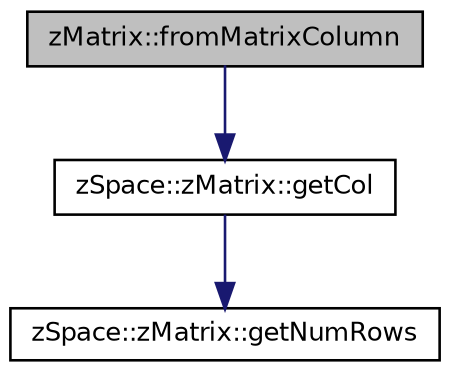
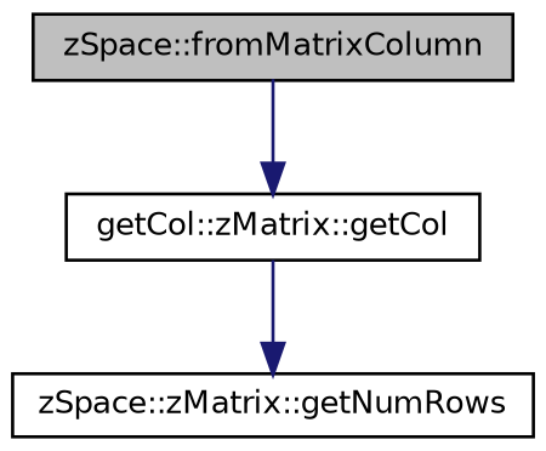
  digraph {
    fontname="DejaVu Sans"
    rankdir=TB
    node [color=black fillcolor=white fontname="DejaVu Sans" fontsize=10 shape=record style=filled]
    edge [color=midnightblue fontname="DejaVu Sans" fontsize=10 labelfontname=Helvetica labelfontsize=10 style=solid]
-   n1 [fillcolor=grey75 fontcolor=black height=0.2 label="zMatrix::fromMatrixColumn" width=0.4]
-   n2 [height=0.2 label="zSpace::zMatrix::getCol" width=0.4]
+   n1 [fillcolor=grey75 fontcolor=black height=0.2 label="zSpace::fromMatrixColumn" width=0.4]
+   n2 [height=0.2 label="getCol::zMatrix::getCol" width=0.4]
    n3 [height=0.2 label="zSpace::zMatrix::getNumRows" width=0.4]
    n1 -> n2
    n2 -> n3
  }
